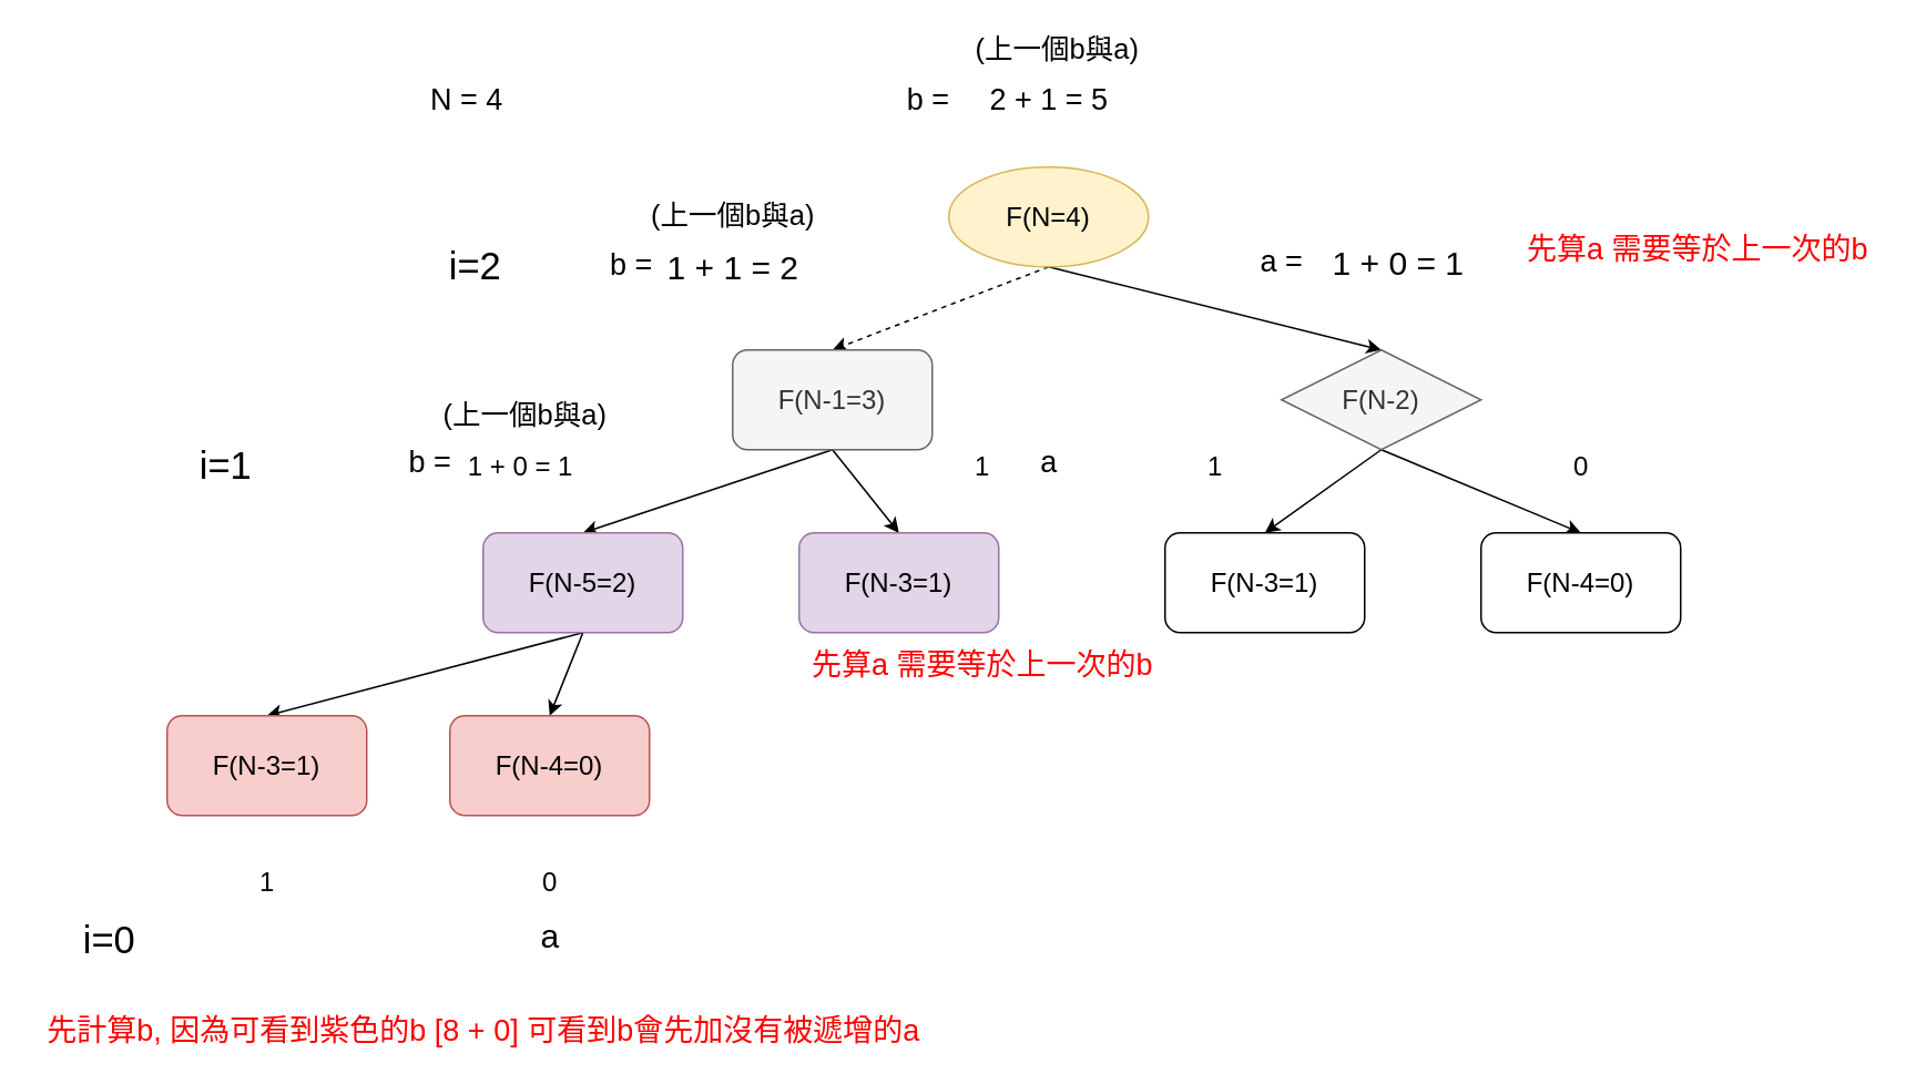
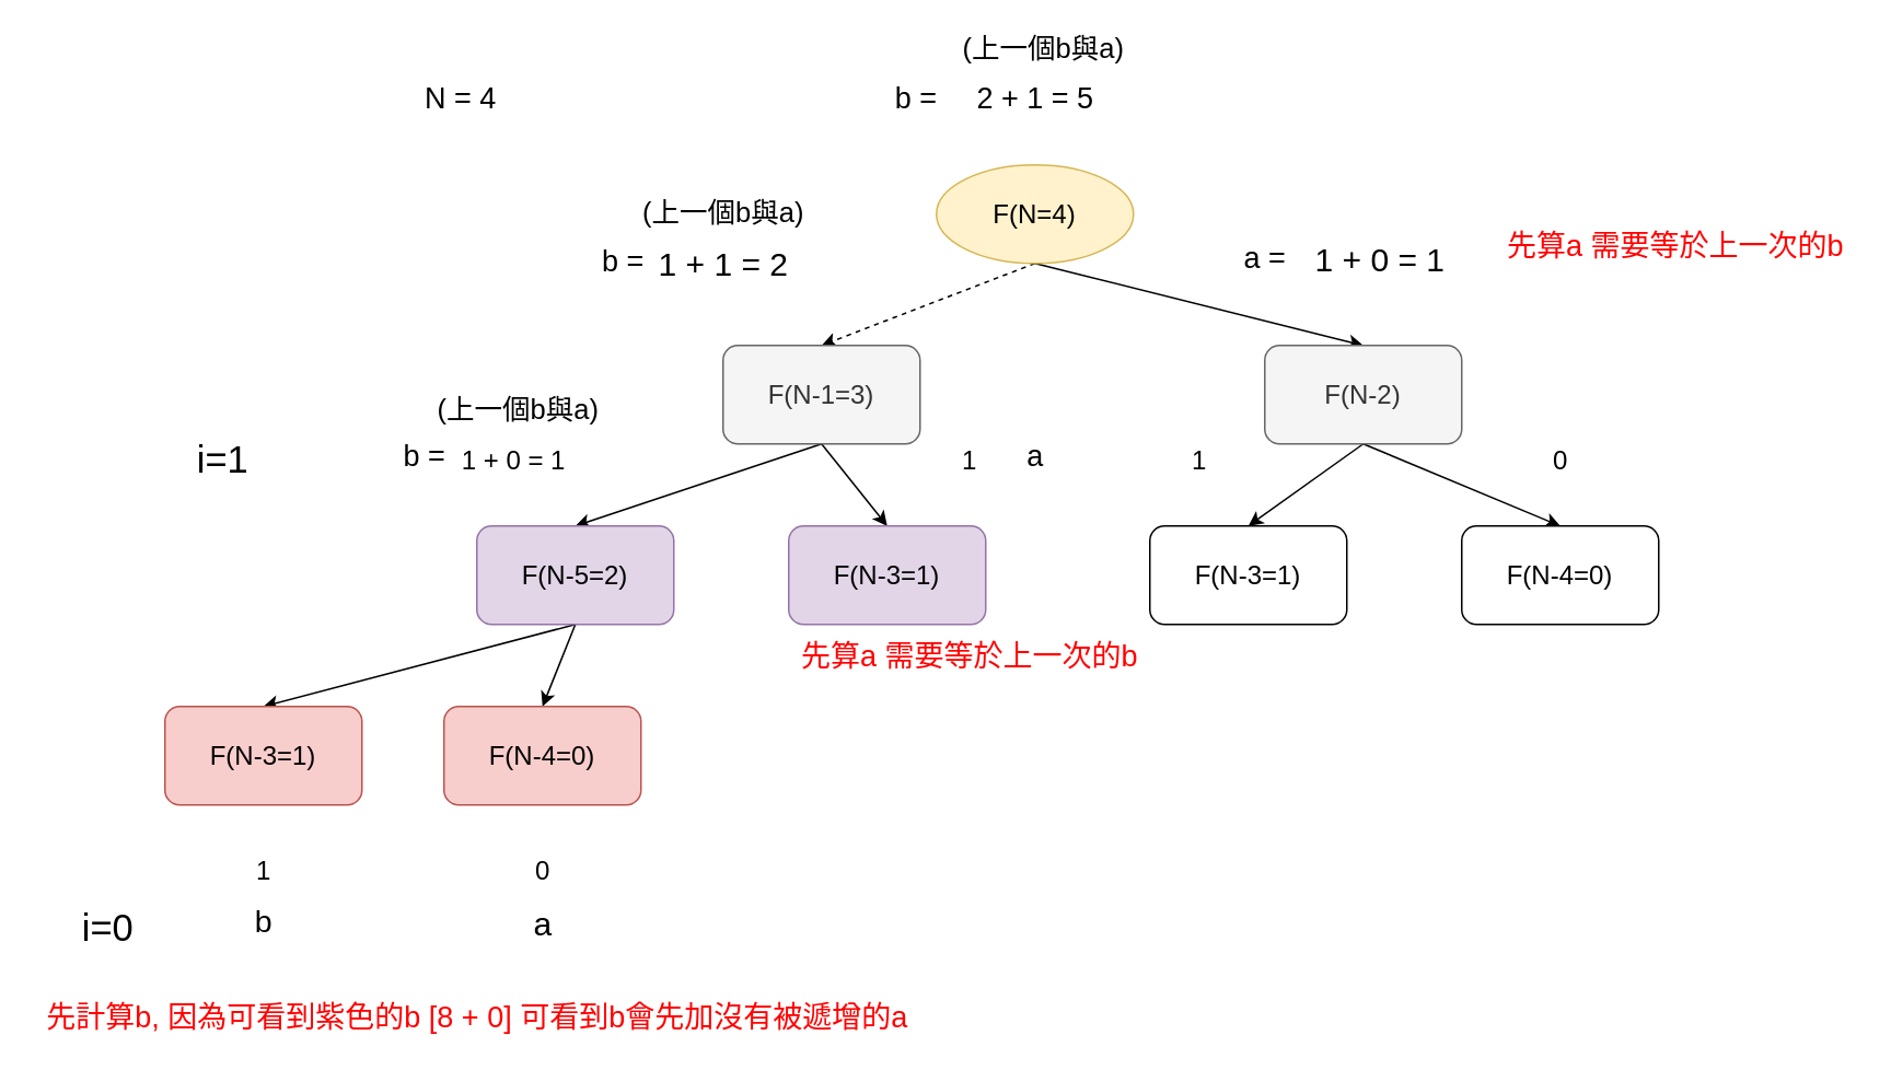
  <mxCell id="0" />
  <mxCell id="1" parent="0" />
  <mxCell id="2" style="rounded=0;orthogonalLoop=1;jettySize=auto;html=1;exitX=0.5;exitY=1;exitDx=0;exitDy=0;entryX=0.5;entryY=0;entryDx=0;entryDy=0;dashed=1;" edge="1" parent="1" source="4" target="7"><mxGeometry relative="1" as="geometry" /></mxCell>
  <mxCell id="3" style="edgeStyle=none;rounded=0;orthogonalLoop=1;jettySize=auto;html=1;exitX=0.5;exitY=1;exitDx=0;exitDy=0;entryX=0.5;entryY=0;entryDx=0;entryDy=0;" edge="1" parent="1" source="4" target="10"><mxGeometry relative="1" as="geometry" /></mxCell>
  <mxCell id="4" value="&lt;font size=&quot;3&quot;&gt;F(N=4)&lt;/font&gt;" style="ellipse;whiteSpace=wrap;html=1;fillColor=#fff2cc;strokeColor=#d6b656;" vertex="1" parent="1"><mxGeometry x="570" y="100" width="120" height="60" as="geometry" /></mxCell>
  <mxCell id="5" style="edgeStyle=none;rounded=0;orthogonalLoop=1;jettySize=auto;html=1;exitX=0.5;exitY=1;exitDx=0;exitDy=0;entryX=0.5;entryY=0;entryDx=0;entryDy=0;" edge="1" parent="1" source="7" target="13"><mxGeometry relative="1" as="geometry" /></mxCell>
  <mxCell id="6" style="edgeStyle=none;rounded=0;orthogonalLoop=1;jettySize=auto;html=1;exitX=0.5;exitY=1;exitDx=0;exitDy=0;entryX=0.5;entryY=0;entryDx=0;entryDy=0;endArrow=classic;endFill=1;" edge="1" parent="1" source="7" target="14"><mxGeometry relative="1" as="geometry" /></mxCell>
  <mxCell id="7" value="&lt;font size=&quot;3&quot;&gt;F(N-1=3)&lt;/font&gt;" style="rounded=1;whiteSpace=wrap;html=1;fillColor=#f5f5f5;strokeColor=#666666;fontColor=#333333;" vertex="1" parent="1"><mxGeometry x="440" y="210" width="120" height="60" as="geometry" /></mxCell>
  <mxCell id="8" style="edgeStyle=none;rounded=0;orthogonalLoop=1;jettySize=auto;html=1;exitX=0.5;exitY=1;exitDx=0;exitDy=0;entryX=0.5;entryY=0;entryDx=0;entryDy=0;endArrow=classic;endFill=1;" edge="1" parent="1" source="10" target="16"><mxGeometry relative="1" as="geometry" /></mxCell>
  <mxCell id="9" style="edgeStyle=none;rounded=0;orthogonalLoop=1;jettySize=auto;html=1;exitX=0.5;exitY=1;exitDx=0;exitDy=0;entryX=0.5;entryY=0;entryDx=0;entryDy=0;endArrow=classic;endFill=1;" edge="1" parent="1" source="10" target="17"><mxGeometry relative="1" as="geometry" /></mxCell>
- <mxCell id="10" value="&lt;font size=&quot;3&quot;&gt;F(N-2)&lt;/font&gt;" style="rhombus;whiteSpace=wrap;html=1;fillColor=#f5f5f5;strokeColor=#666666;fontColor=#333333;" vertex="1" parent="1"><mxGeometry x="770" y="210" width="120" height="60" as="geometry" /></mxCell>
+ <mxCell id="10" value="&lt;font size=&quot;3&quot;&gt;F(N-2)&lt;/font&gt;" style="rounded=1;whiteSpace=wrap;html=1;fillColor=#f5f5f5;strokeColor=#666666;fontColor=#333333;" vertex="1" parent="1"><mxGeometry x="770" y="210" width="120" height="60" as="geometry" /></mxCell>
  <mxCell id="11" style="edgeStyle=none;rounded=0;orthogonalLoop=1;jettySize=auto;html=1;exitX=0.5;exitY=1;exitDx=0;exitDy=0;entryX=0.5;entryY=0;entryDx=0;entryDy=0;endArrow=classic;endFill=1;" edge="1" parent="1" source="13" target="18"><mxGeometry relative="1" as="geometry" /></mxCell>
  <mxCell id="12" style="edgeStyle=none;rounded=0;orthogonalLoop=1;jettySize=auto;html=1;exitX=0.5;exitY=1;exitDx=0;exitDy=0;entryX=0.5;entryY=0;entryDx=0;entryDy=0;endArrow=classic;endFill=1;" edge="1" parent="1" source="13" target="19"><mxGeometry relative="1" as="geometry" /></mxCell>
  <mxCell id="13" value="&lt;font size=&quot;3&quot;&gt;F(N-5=2)&lt;/font&gt;" style="rounded=1;whiteSpace=wrap;html=1;fillColor=#e1d5e7;strokeColor=#9673a6;" vertex="1" parent="1"><mxGeometry x="290" y="320" width="120" height="60" as="geometry" /></mxCell>
  <mxCell id="14" value="&lt;font size=&quot;3&quot;&gt;F(N-3=1)&lt;/font&gt;" style="rounded=1;whiteSpace=wrap;html=1;fillColor=#e1d5e7;strokeColor=#9673a6;" vertex="1" parent="1"><mxGeometry x="480" y="320" width="120" height="60" as="geometry" /></mxCell>
  <mxCell id="15" value="&lt;font style=&quot;font-size: 18px&quot;&gt;N = 4&lt;/font&gt;" style="text;html=1;align=center;verticalAlign=middle;resizable=0;points=[];autosize=1;" vertex="1" parent="1"><mxGeometry x="250" y="50" width="60" height="20" as="geometry" /></mxCell>
  <mxCell id="16" value="&lt;font size=&quot;3&quot;&gt;F(N-3=1)&lt;/font&gt;" style="rounded=1;whiteSpace=wrap;html=1;" vertex="1" parent="1"><mxGeometry x="700" y="320" width="120" height="60" as="geometry" /></mxCell>
  <mxCell id="17" value="&lt;font size=&quot;3&quot;&gt;F(N-4=0)&lt;/font&gt;" style="rounded=1;whiteSpace=wrap;html=1;" vertex="1" parent="1"><mxGeometry x="890" y="320" width="120" height="60" as="geometry" /></mxCell>
  <mxCell id="18" value="&lt;font size=&quot;3&quot;&gt;F(N-3=1)&lt;/font&gt;" style="rounded=1;whiteSpace=wrap;html=1;fillColor=#f8cecc;strokeColor=#b85450;" vertex="1" parent="1"><mxGeometry x="100" y="430" width="120" height="60" as="geometry" /></mxCell>
  <mxCell id="19" value="&lt;font size=&quot;3&quot;&gt;F(N-4=0)&lt;/font&gt;" style="rounded=1;whiteSpace=wrap;html=1;fillColor=#f8cecc;strokeColor=#b85450;" vertex="1" parent="1"><mxGeometry x="270" y="430" width="120" height="60" as="geometry" /></mxCell>
  <mxCell id="20" value="&lt;font style=&quot;font-size: 16px&quot;&gt;1&lt;/font&gt;" style="text;html=1;align=center;verticalAlign=middle;resizable=0;points=[];autosize=1;" vertex="1" parent="1"><mxGeometry x="150" y="520" width="20" height="20" as="geometry" /></mxCell>
  <mxCell id="21" value="&lt;font style=&quot;font-size: 16px&quot;&gt;0&lt;/font&gt;" style="text;html=1;align=center;verticalAlign=middle;resizable=0;points=[];autosize=1;" vertex="1" parent="1"><mxGeometry x="320" y="520" width="20" height="20" as="geometry" /></mxCell>
  <mxCell id="22" value="&lt;span style=&quot;font-size: 16px&quot;&gt;&amp;nbsp;1 + 0 = 1&lt;/span&gt;" style="text;html=1;align=center;verticalAlign=middle;resizable=0;points=[];autosize=1;" vertex="1" parent="1"><mxGeometry x="270" y="270" width="80" height="20" as="geometry" /></mxCell>
  <mxCell id="23" value="&lt;font style=&quot;font-size: 16px&quot;&gt;1&lt;/font&gt;" style="text;html=1;align=center;verticalAlign=middle;resizable=0;points=[];autosize=1;" vertex="1" parent="1"><mxGeometry x="580" y="270" width="20" height="20" as="geometry" /></mxCell>
  <mxCell id="24" value="&lt;font style=&quot;font-size: 20px&quot;&gt;1 + 1 = 2&lt;/font&gt;" style="text;html=1;align=center;verticalAlign=middle;resizable=0;points=[];autosize=1;" vertex="1" parent="1"><mxGeometry x="395" y="150" width="90" height="20" as="geometry" /></mxCell>
  <mxCell id="25" value="&lt;font style=&quot;font-size: 16px&quot;&gt;1&lt;/font&gt;" style="text;html=1;align=center;verticalAlign=middle;resizable=0;points=[];autosize=1;" vertex="1" parent="1"><mxGeometry x="720" y="270" width="20" height="20" as="geometry" /></mxCell>
  <mxCell id="26" value="&lt;font style=&quot;font-size: 16px&quot;&gt;0&lt;/font&gt;" style="text;html=1;align=center;verticalAlign=middle;resizable=0;points=[];autosize=1;" vertex="1" parent="1"><mxGeometry x="940" y="270" width="20" height="20" as="geometry" /></mxCell>
  <mxCell id="27" value="&lt;font style=&quot;font-size: 20px&quot;&gt;1 + 0 = 1&lt;/font&gt;" style="text;html=1;align=center;verticalAlign=middle;resizable=0;points=[];autosize=1;" vertex="1" parent="1"><mxGeometry x="795" y="147" width="90" height="20" as="geometry" /></mxCell>
  <mxCell id="28" value="&lt;font style=&quot;font-size: 18px&quot;&gt;2 + 1 = 5&lt;/font&gt;" style="text;html=1;align=center;verticalAlign=middle;resizable=0;points=[];autosize=1;" vertex="1" parent="1"><mxGeometry x="585" y="50" width="90" height="20" as="geometry" /></mxCell>
  <mxCell id="29" value="&lt;font style=&quot;font-size: 20px&quot;&gt;a&lt;/font&gt;" style="text;html=1;align=center;verticalAlign=middle;resizable=0;points=[];autosize=1;" vertex="1" parent="1"><mxGeometry x="315" y="552" width="30" height="20" as="geometry" /></mxCell>
+ <mxCell id="30" value="&lt;font style=&quot;font-size: 19px&quot;&gt;b&lt;/font&gt;" style="text;html=1;align=center;verticalAlign=middle;resizable=0;points=[];autosize=1;" vertex="1" parent="1"><mxGeometry x="145" y="552" width="30" height="20" as="geometry" /></mxCell>
  <mxCell id="31" value="&lt;font style=&quot;font-size: 23px&quot;&gt;i=0&lt;/font&gt;" style="text;html=1;align=center;verticalAlign=middle;resizable=0;points=[];autosize=1;" vertex="1" parent="1"><mxGeometry x="40" y="555" width="50" height="20" as="geometry" /></mxCell>
  <mxCell id="32" value="&lt;font style=&quot;font-size: 23px&quot;&gt;i=1&lt;/font&gt;" style="text;html=1;align=center;verticalAlign=middle;resizable=0;points=[];autosize=1;" vertex="1" parent="1"><mxGeometry x="110" y="270" width="50" height="20" as="geometry" /></mxCell>
  <mxCell id="33" value="&lt;font style=&quot;font-size: 18px&quot;&gt;b =&lt;/font&gt;" style="text;html=1;align=center;verticalAlign=middle;resizable=0;points=[];autosize=1;" vertex="1" parent="1"><mxGeometry x="238" y="268" width="40" height="20" as="geometry" /></mxCell>
  <mxCell id="34" value="&lt;font style=&quot;font-size: 18px&quot;&gt;a&lt;/font&gt;" style="text;html=1;align=center;verticalAlign=middle;resizable=0;points=[];autosize=1;strokeWidth=9;" vertex="1" parent="1"><mxGeometry x="615" y="268" width="30" height="20" as="geometry" /></mxCell>
- <mxCell id="35" value="&lt;font style=&quot;font-size: 23px&quot;&gt;i=2&lt;/font&gt;" style="text;html=1;align=center;verticalAlign=middle;resizable=0;points=[];autosize=1;" vertex="1" parent="1"><mxGeometry x="260" y="150" width="50" height="20" as="geometry" /></mxCell>
  <mxCell id="36" value="&lt;font style=&quot;font-size: 18px&quot;&gt;b =&lt;/font&gt;" style="text;html=1;align=center;verticalAlign=middle;resizable=0;points=[];autosize=1;" vertex="1" parent="1"><mxGeometry x="359" y="149" width="40" height="20" as="geometry" /></mxCell>
  <mxCell id="37" value="&lt;font style=&quot;font-size: 18px&quot;&gt;a =&lt;/font&gt;" style="text;html=1;align=center;verticalAlign=middle;resizable=0;points=[];autosize=1;" vertex="1" parent="1"><mxGeometry x="750" y="147" width="40" height="20" as="geometry" /></mxCell>
  <mxCell id="38" value="&lt;font style=&quot;font-size: 17px&quot;&gt;(上一個b與a)&lt;/font&gt;" style="text;html=1;align=center;verticalAlign=middle;resizable=0;points=[];autosize=1;" vertex="1" parent="1"><mxGeometry x="260" y="240" width="110" height="20" as="geometry" /></mxCell>
  <mxCell id="39" value="&lt;font style=&quot;font-size: 17px&quot;&gt;(上一個b與a)&lt;/font&gt;" style="text;html=1;align=center;verticalAlign=middle;resizable=0;points=[];autosize=1;" vertex="1" parent="1"><mxGeometry x="385" y="120" width="110" height="20" as="geometry" /></mxCell>
  <mxCell id="40" value="&lt;font style=&quot;font-size: 17px&quot;&gt;(上一個b與a)&lt;/font&gt;" style="text;html=1;align=center;verticalAlign=middle;resizable=0;points=[];autosize=1;" vertex="1" parent="1"><mxGeometry x="580" y="20" width="110" height="20" as="geometry" /></mxCell>
  <mxCell id="41" value="&lt;font style=&quot;font-size: 18px&quot;&gt;b =&amp;nbsp;&lt;/font&gt;" style="text;html=1;align=center;verticalAlign=middle;resizable=0;points=[];autosize=1;" vertex="1" parent="1"><mxGeometry x="535" y="50" width="50" height="20" as="geometry" /></mxCell>
  <mxCell id="42" value="&lt;font color=&quot;#ff0000&quot; style=&quot;font-size: 18px&quot;&gt;先算a 需要等於上一次的b&lt;/font&gt;" style="text;html=1;align=center;verticalAlign=middle;resizable=0;points=[];autosize=1;" vertex="1" parent="1"><mxGeometry x="480" y="390" width="220" height="20" as="geometry" /></mxCell>
  <mxCell id="43" value="&lt;font color=&quot;#ff0000&quot; style=&quot;font-size: 18px&quot;&gt;先計算b, 因為可看到紫色的b [8 + 0] 可看到b會先加沒有被遞增的a&lt;/font&gt;" style="text;html=1;align=center;verticalAlign=middle;resizable=0;points=[];autosize=1;" vertex="1" parent="1"><mxGeometry x="20" y="610" width="540" height="20" as="geometry" /></mxCell>
  <mxCell id="44" value="&lt;font color=&quot;#ff0000&quot; style=&quot;font-size: 18px&quot;&gt;先算a 需要等於上一次的b&lt;/font&gt;" style="text;html=1;align=center;verticalAlign=middle;resizable=0;points=[];autosize=1;" vertex="1" parent="1"><mxGeometry x="910" y="140" width="220" height="20" as="geometry" /></mxCell>
